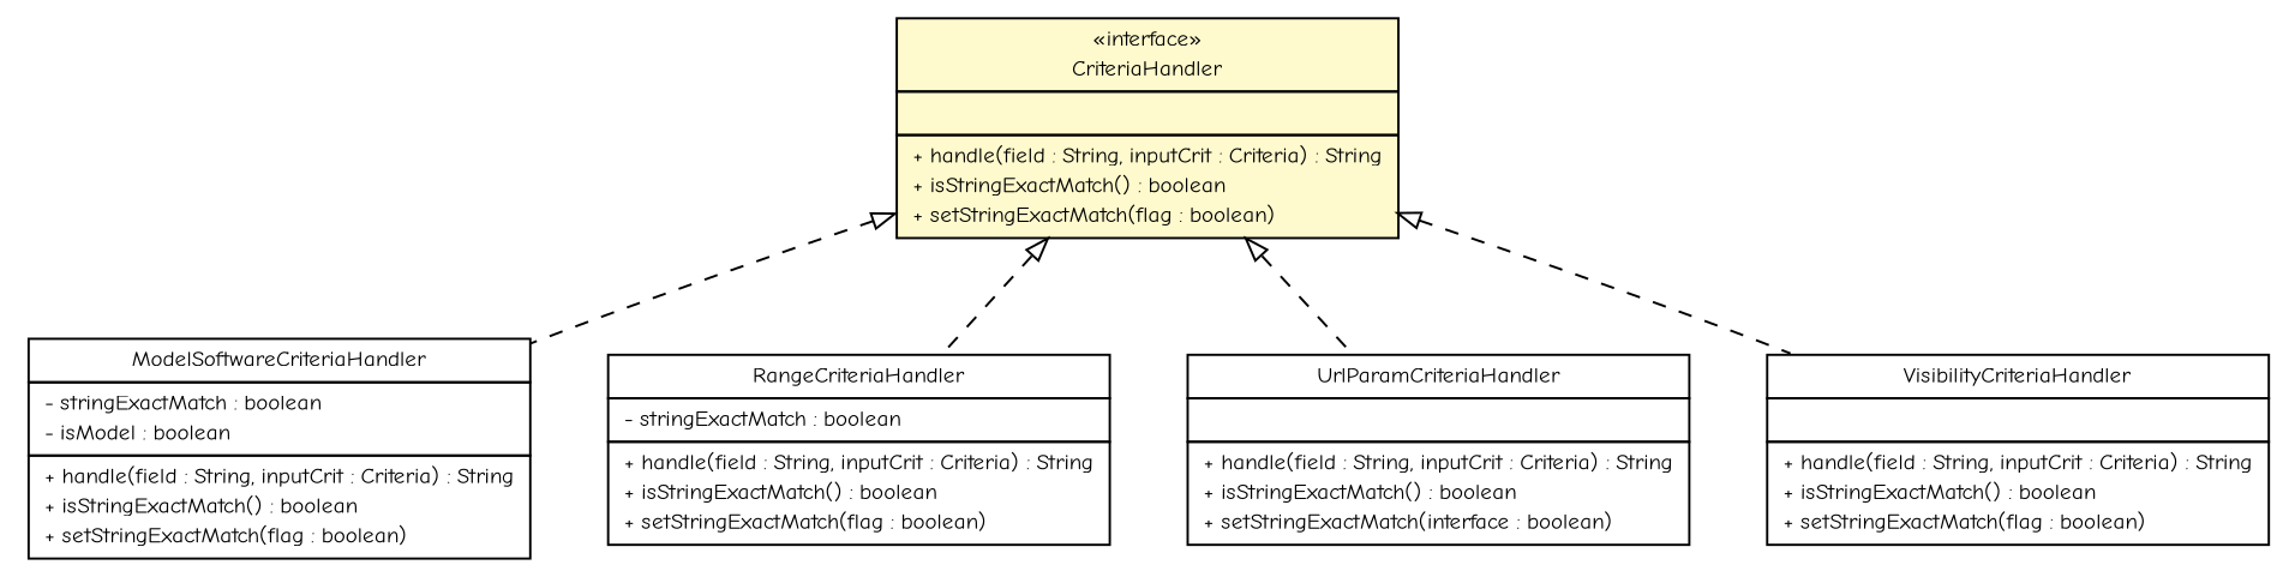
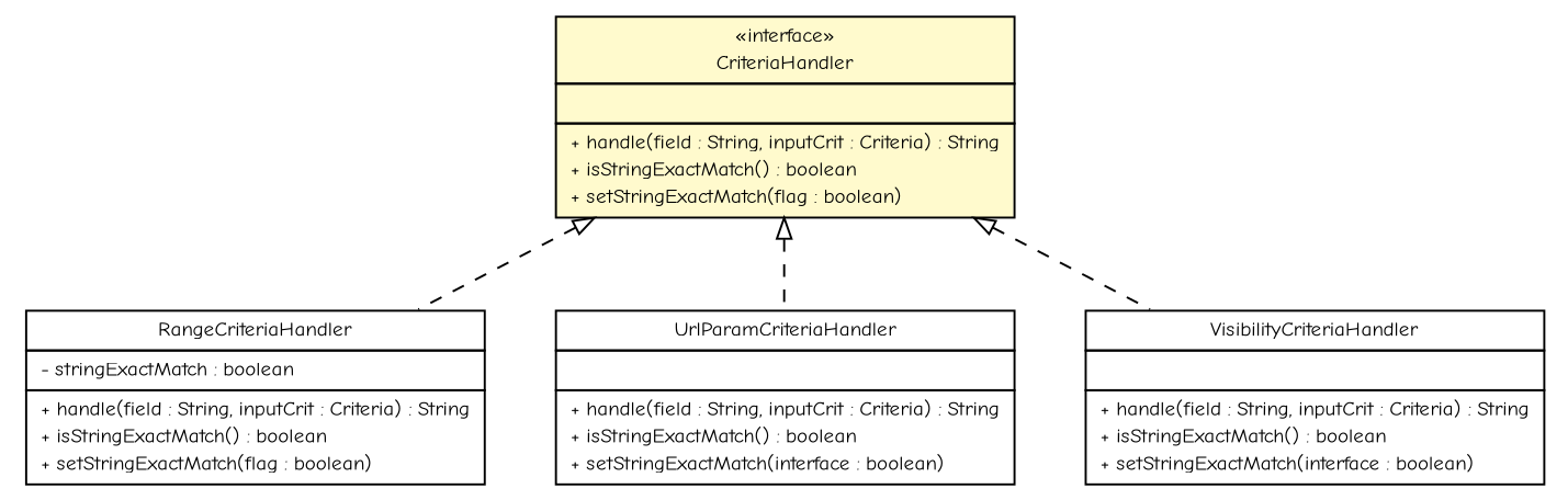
  digraph {
    fontname="Comic Neue"
    node [fontcolor=black fontname="Comic Neue" fontsize=10.0 shape=plaintext]
    edge [arrowtail=empty dir=back fontname="Comic Neue" fontsize=10 headport=p labelfontname=Helvetica labelfontsize=10 style=dashed tailport=p]
    n1 [label=<<table border="0" cellborder="1" cellspacing="0" cellpadding="2" port="p" bgcolor="lemonChiffon" href="./CriteriaHandler.html"> 		<tr><td><table border="0" cellspacing="0" cellpadding="1"> 			<tr><td> &laquo;interface&raquo; </td></tr> 			<tr><td> CriteriaHandler </td></tr> 		</table></td></tr> 		<tr><td><table border="0" cellspacing="0" cellpadding="1"> 			<tr><td align="left">  </td></tr> 		</table></td></tr> 		<tr><td><table border="0" cellspacing="0" cellpadding="1"> 			<tr><td align="left"> + handle(field : String, inputCrit : Criteria) : String </td></tr> 			<tr><td align="left"> + isStringExactMatch() : boolean </td></tr> 			<tr><td align="left"> + setStringExactMatch(flag : boolean) </td></tr> 		</table></td></tr> 		</table>>]
-   n2 [label=<<table border="0" cellborder="1" cellspacing="0" cellpadding="2" port="p" href="./ModelSoftwareCriteriaHandler.html"> 		<tr><td><table border="0" cellspacing="0" cellpadding="1"> 			<tr><td> ModelSoftwareCriteriaHandler </td></tr> 		</table></td></tr> 		<tr><td><table border="0" cellspacing="0" cellpadding="1"> 			<tr><td align="left"> - stringExactMatch : boolean </td></tr> 			<tr><td align="left"> - isModel : boolean </td></tr> 		</table></td></tr> 		<tr><td><table border="0" cellspacing="0" cellpadding="1"> 			<tr><td align="left"> + handle(field : String, inputCrit : Criteria) : String </td></tr> 			<tr><td align="left"> + isStringExactMatch() : boolean </td></tr> 			<tr><td align="left"> + setStringExactMatch(flag : boolean) </td></tr> 		</table></td></tr> 		</table>>]
    n3 [label=<<table border="0" cellborder="1" cellspacing="0" cellpadding="2" port="p" href="./RangeCriteriaHandler.html"> 		<tr><td><table border="0" cellspacing="0" cellpadding="1"> 			<tr><td> RangeCriteriaHandler </td></tr> 		</table></td></tr> 		<tr><td><table border="0" cellspacing="0" cellpadding="1"> 			<tr><td align="left"> - stringExactMatch : boolean </td></tr> 		</table></td></tr> 		<tr><td><table border="0" cellspacing="0" cellpadding="1"> 			<tr><td align="left"> + handle(field : String, inputCrit : Criteria) : String </td></tr> 			<tr><td align="left"> + isStringExactMatch() : boolean </td></tr> 			<tr><td align="left"> + setStringExactMatch(flag : boolean) </td></tr> 		</table></td></tr> 		</table>>]
    n4 [label=<<table border="0" cellborder="1" cellspacing="0" cellpadding="2" port="p" href="./UrlParamCriteriaHandler.html"> 		<tr><td><table border="0" cellspacing="0" cellpadding="1"> 			<tr><td> UrlParamCriteriaHandler </td></tr> 		</table></td></tr> 		<tr><td><table border="0" cellspacing="0" cellpadding="1"> 			<tr><td align="left">  </td></tr> 		</table></td></tr> 		<tr><td><table border="0" cellspacing="0" cellpadding="1"> 			<tr><td align="left"> + handle(field : String, inputCrit : Criteria) : String </td></tr> 			<tr><td align="left"> + isStringExactMatch() : boolean </td></tr> 			<tr><td align="left"> + setStringExactMatch(interface : boolean) </td></tr> 		</table></td></tr> 		</table>>]
-   n5 [label=<<table border="0" cellborder="1" cellspacing="0" cellpadding="2" port="p" href="./VisibilityCriteriaHandler.html"> 		<tr><td><table border="0" cellspacing="0" cellpadding="1"> 			<tr><td> VisibilityCriteriaHandler </td></tr> 		</table></td></tr> 		<tr><td><table border="0" cellspacing="0" cellpadding="1"> 			<tr><td align="left">  </td></tr> 		</table></td></tr> 		<tr><td><table border="0" cellspacing="0" cellpadding="1"> 			<tr><td align="left"> + handle(field : String, inputCrit : Criteria) : String </td></tr> 			<tr><td align="left"> + isStringExactMatch() : boolean </td></tr> 			<tr><td align="left"> + setStringExactMatch(flag : boolean) </td></tr> 		</table></td></tr> 		</table>>]
-   n1 -> n2
+   n5 [label=<<table border="0" cellborder="1" cellspacing="0" cellpadding="2" port="p" href="./VisibilityCriteriaHandler.html"> 		<tr><td><table border="0" cellspacing="0" cellpadding="1"> 			<tr><td> VisibilityCriteriaHandler </td></tr> 		</table></td></tr> 		<tr><td><table border="0" cellspacing="0" cellpadding="1"> 			<tr><td align="left">  </td></tr> 		</table></td></tr> 		<tr><td><table border="0" cellspacing="0" cellpadding="1"> 			<tr><td align="left"> + handle(field : String, inputCrit : Criteria) : String </td></tr> 			<tr><td align="left"> + isStringExactMatch() : boolean </td></tr> 			<tr><td align="left"> + setStringExactMatch(interface : boolean) </td></tr> 		</table></td></tr> 		</table>>]
    n1 -> n3
    n1 -> n4
    n1 -> n5
  }
